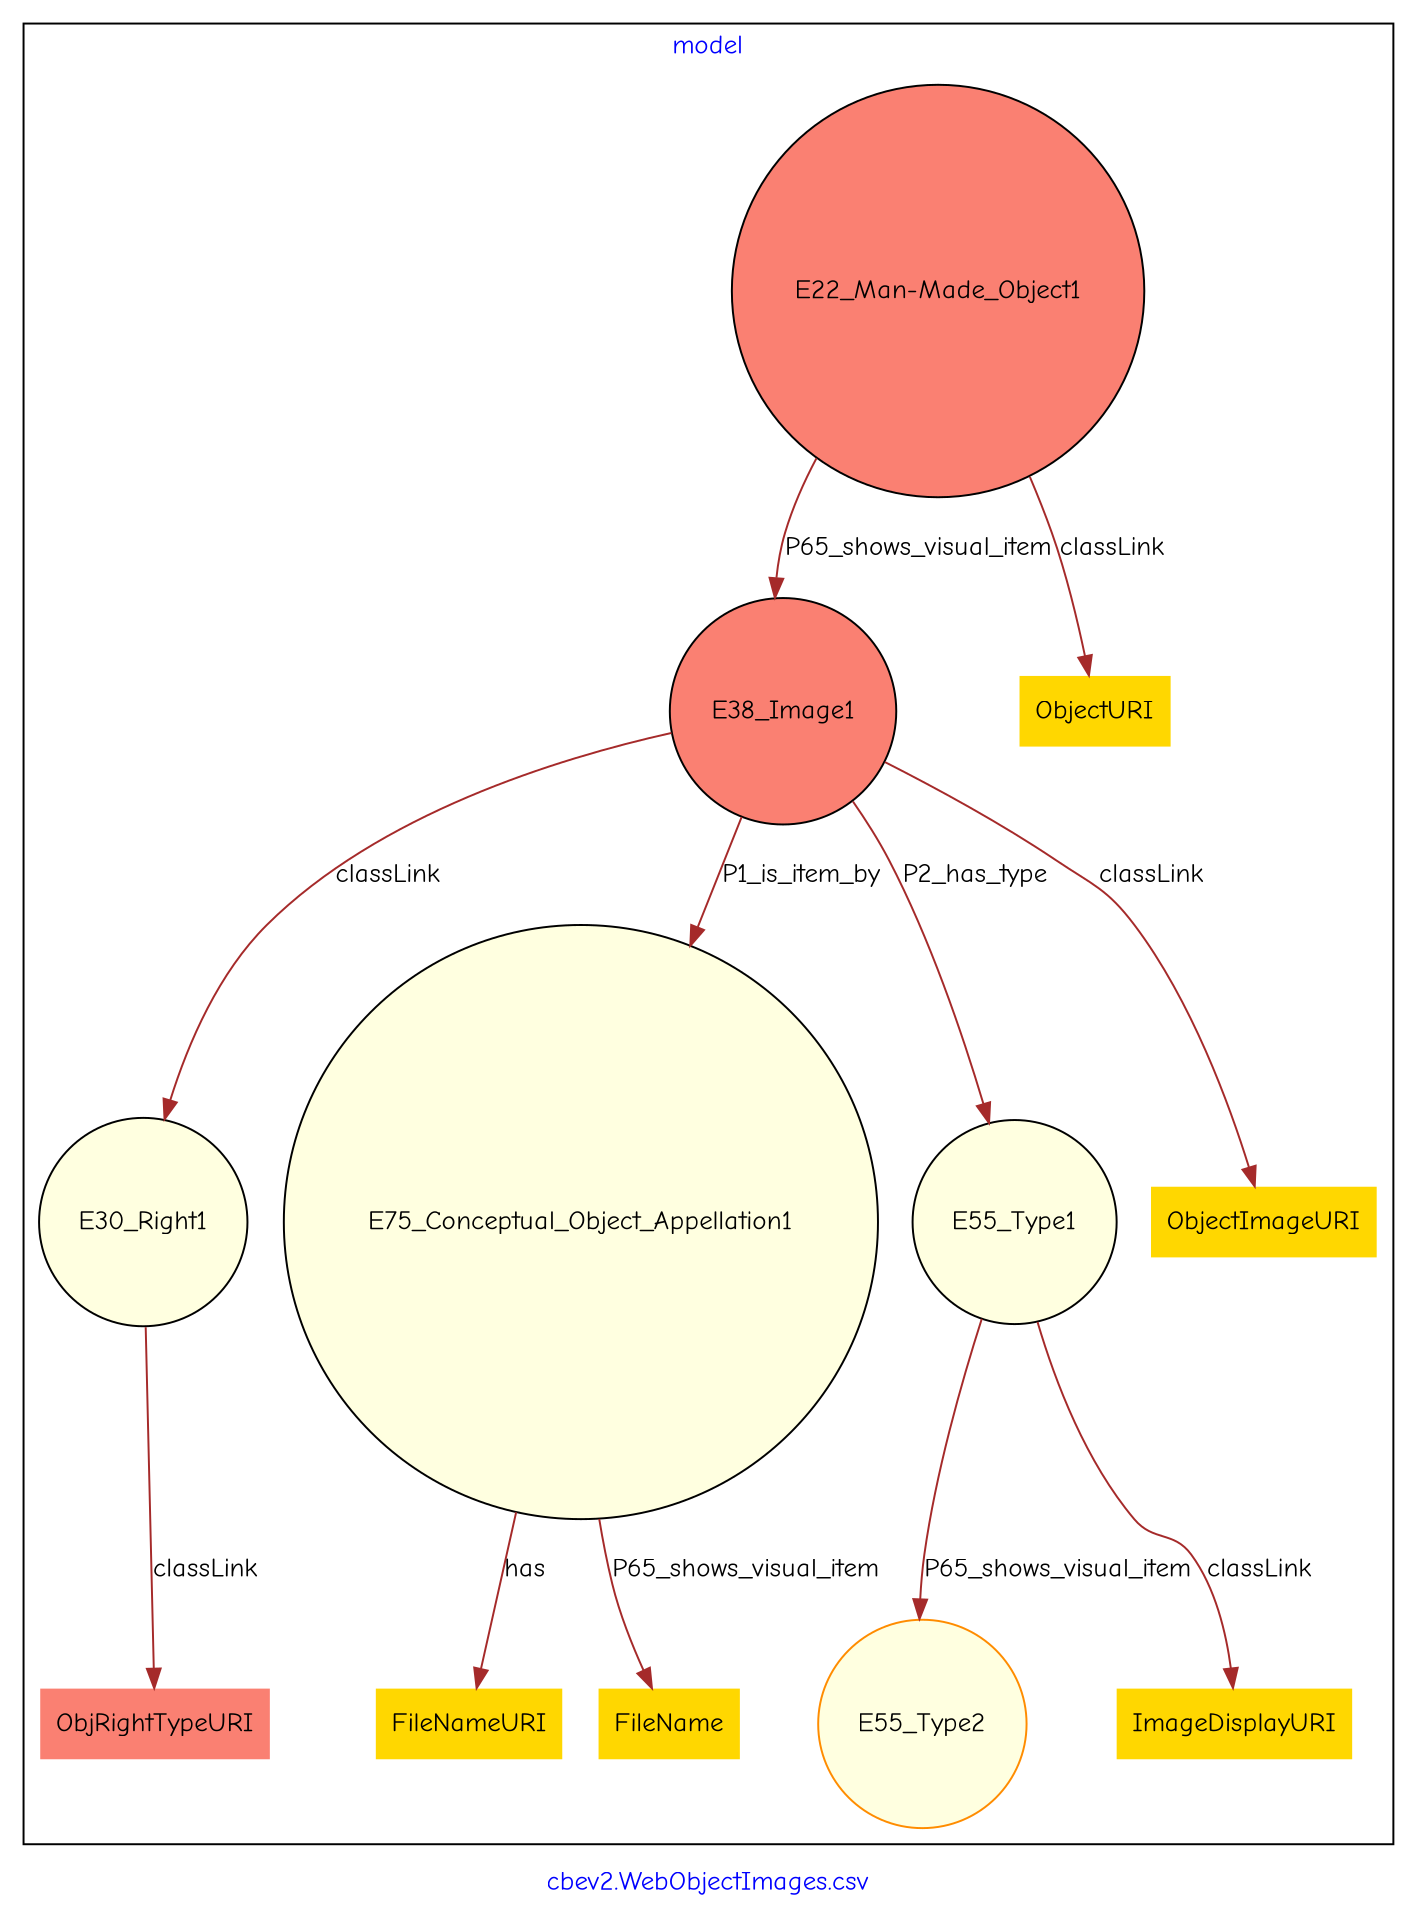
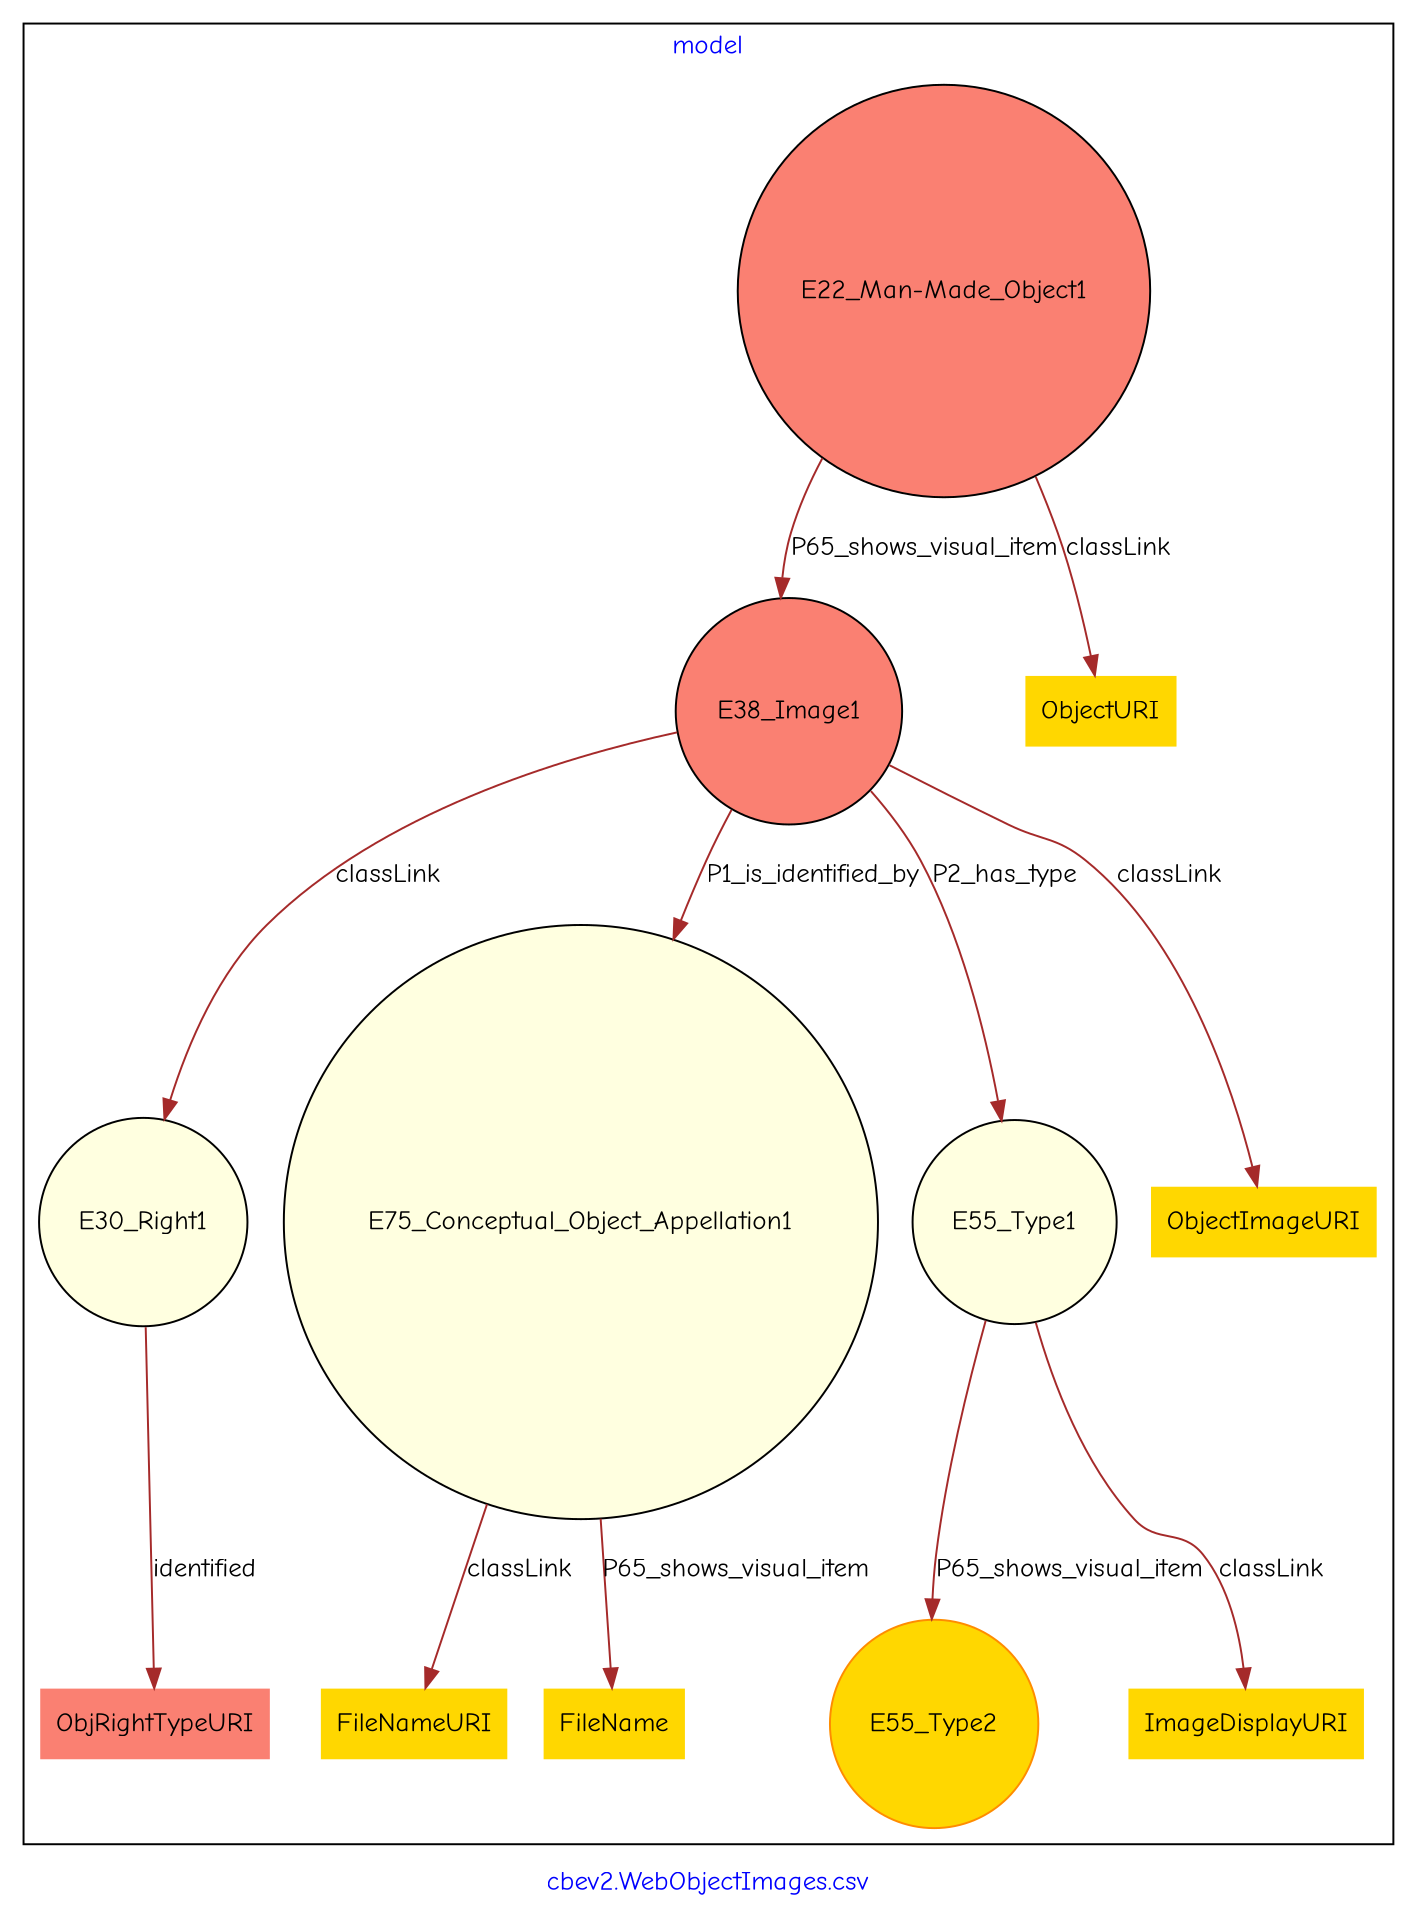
  digraph {
    fontcolor=blue
    fontname="Comic Neue"
    label="cbev2.WebObjectImages.csv"
    remincross=true
    node [color=black fillcolor=gold fontname="Comic Neue" shape=circle style=filled]
    edge [color=brown fontcolor=black fontname="Comic Neue"]
    n1 [fillcolor=salmon label="E22_Man-Made_Object1"]
    n2 [fillcolor=salmon label=E38_Image1]
    n3 [color=darkorange label=ObjectURI shape=plaintext]
    n4 [fillcolor=lightyellow label=E30_Right1]
    n5 [fillcolor=salmon label=ObjRightTypeURI shape=plaintext]
    n6 [fillcolor=lightyellow label=E75_Conceptual_Object_Appellation1]
    n7 [fillcolor=lightyellow label=E55_Type1]
    n8 [label=ObjectImageURI shape=plaintext]
-   n9 [color=darkorange fillcolor=lightyellow label=E55_Type2]
+   n9 [color=darkorange label=E55_Type2]
    n10 [label=ImageDisplayURI shape=plaintext]
    n11 [color=darkorange label=FileNameURI shape=plaintext]
    n12 [label=FileName shape=plaintext]
    subgraph cluster_1 {
      label=model
      n1
      n2
      n3
      n4
      n5
      n6
      n7
      n8
      n9
      n10
      n11
      n12
    }
    n1 -> n2 [label=P65_shows_visual_item]
    n1 -> n3 [label=classLink]
    n2 -> n4 [label=classLink]
-   n2 -> n6 [label=P1_is_item_by]
+   n2 -> n6 [label=P1_is_identified_by]
    n2 -> n7 [label=P2_has_type]
    n2 -> n8 [label=classLink]
-   n4 -> n5 [label=classLink]
-   n6 -> n11 [label=has]
+   n4 -> n5 [label=identified]
+   n6 -> n11 [label=classLink]
    n6 -> n12 [label=P65_shows_visual_item]
    n7 -> n9 [label=P65_shows_visual_item]
    n7 -> n10 [label=classLink]
  }
